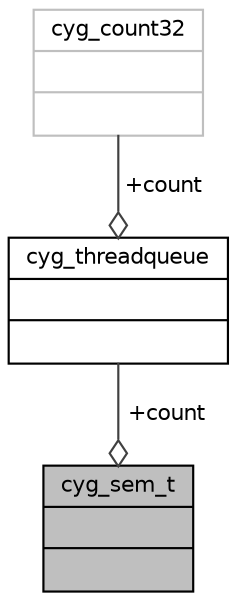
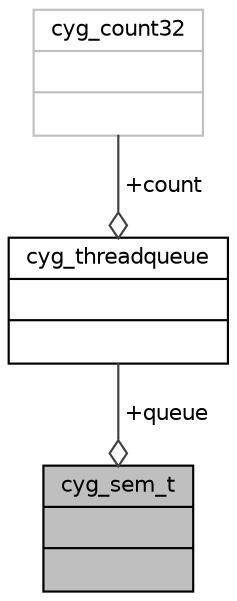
  digraph {
    node [color=black fillcolor=white fontname=Helvetica fontsize=10 shape=record style=filled]
    edge [arrowhead=odiamond color=grey25 fontname=Helvetica fontsize=10 labelfontname=Helvetica labelfontsize=10 style=solid]
    n1 [fillcolor=grey75 fontcolor=black height=0.2 label="{cyg_sem_t\n||}" width=0.4]
    n2 [height=0.2 label="{cyg_threadqueue\n||}" width=0.4]
    n3 [color=grey75 height=0.2 label="{cyg_count32\n||}" width=0.4]
-   n2 -> n1 [label=" +count"]
+   n2 -> n1 [label=" +queue"]
    n3 -> n2 [label=" +count"]
  }
